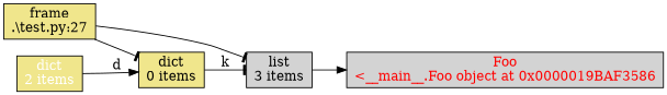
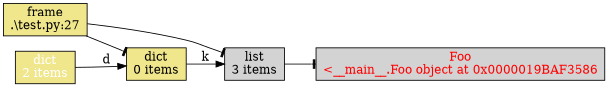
  digraph {
    rankdir=LR
    node [fillcolor=khaki shape=box style=filled]
    edge [arrowhead=tee]
    n1 [fillcolor=lightgrey fontcolor=red label="Foo\n<__main__.Foo object at 0x0000019BAF3586"]
    n2 [fillcolor=lightgrey label="list\n3 items"]
    n3 [label="frame\n.\\test.py:27"]
    n4 [label="dict\n0 items"]
    n5 [fontcolor=white label="dict\n2 items"]
-   n2 -> n1 [arrowhead=normal]
+   n2 -> n1
    n3 -> n2
    n3 -> n4
-   n4 -> n2 [label=k weight=2]
+   n4 -> n2 [arrowhead=normal label=k weight=2]
    n5 -> n4 [arrowhead=normal label=d weight=2]
  }
